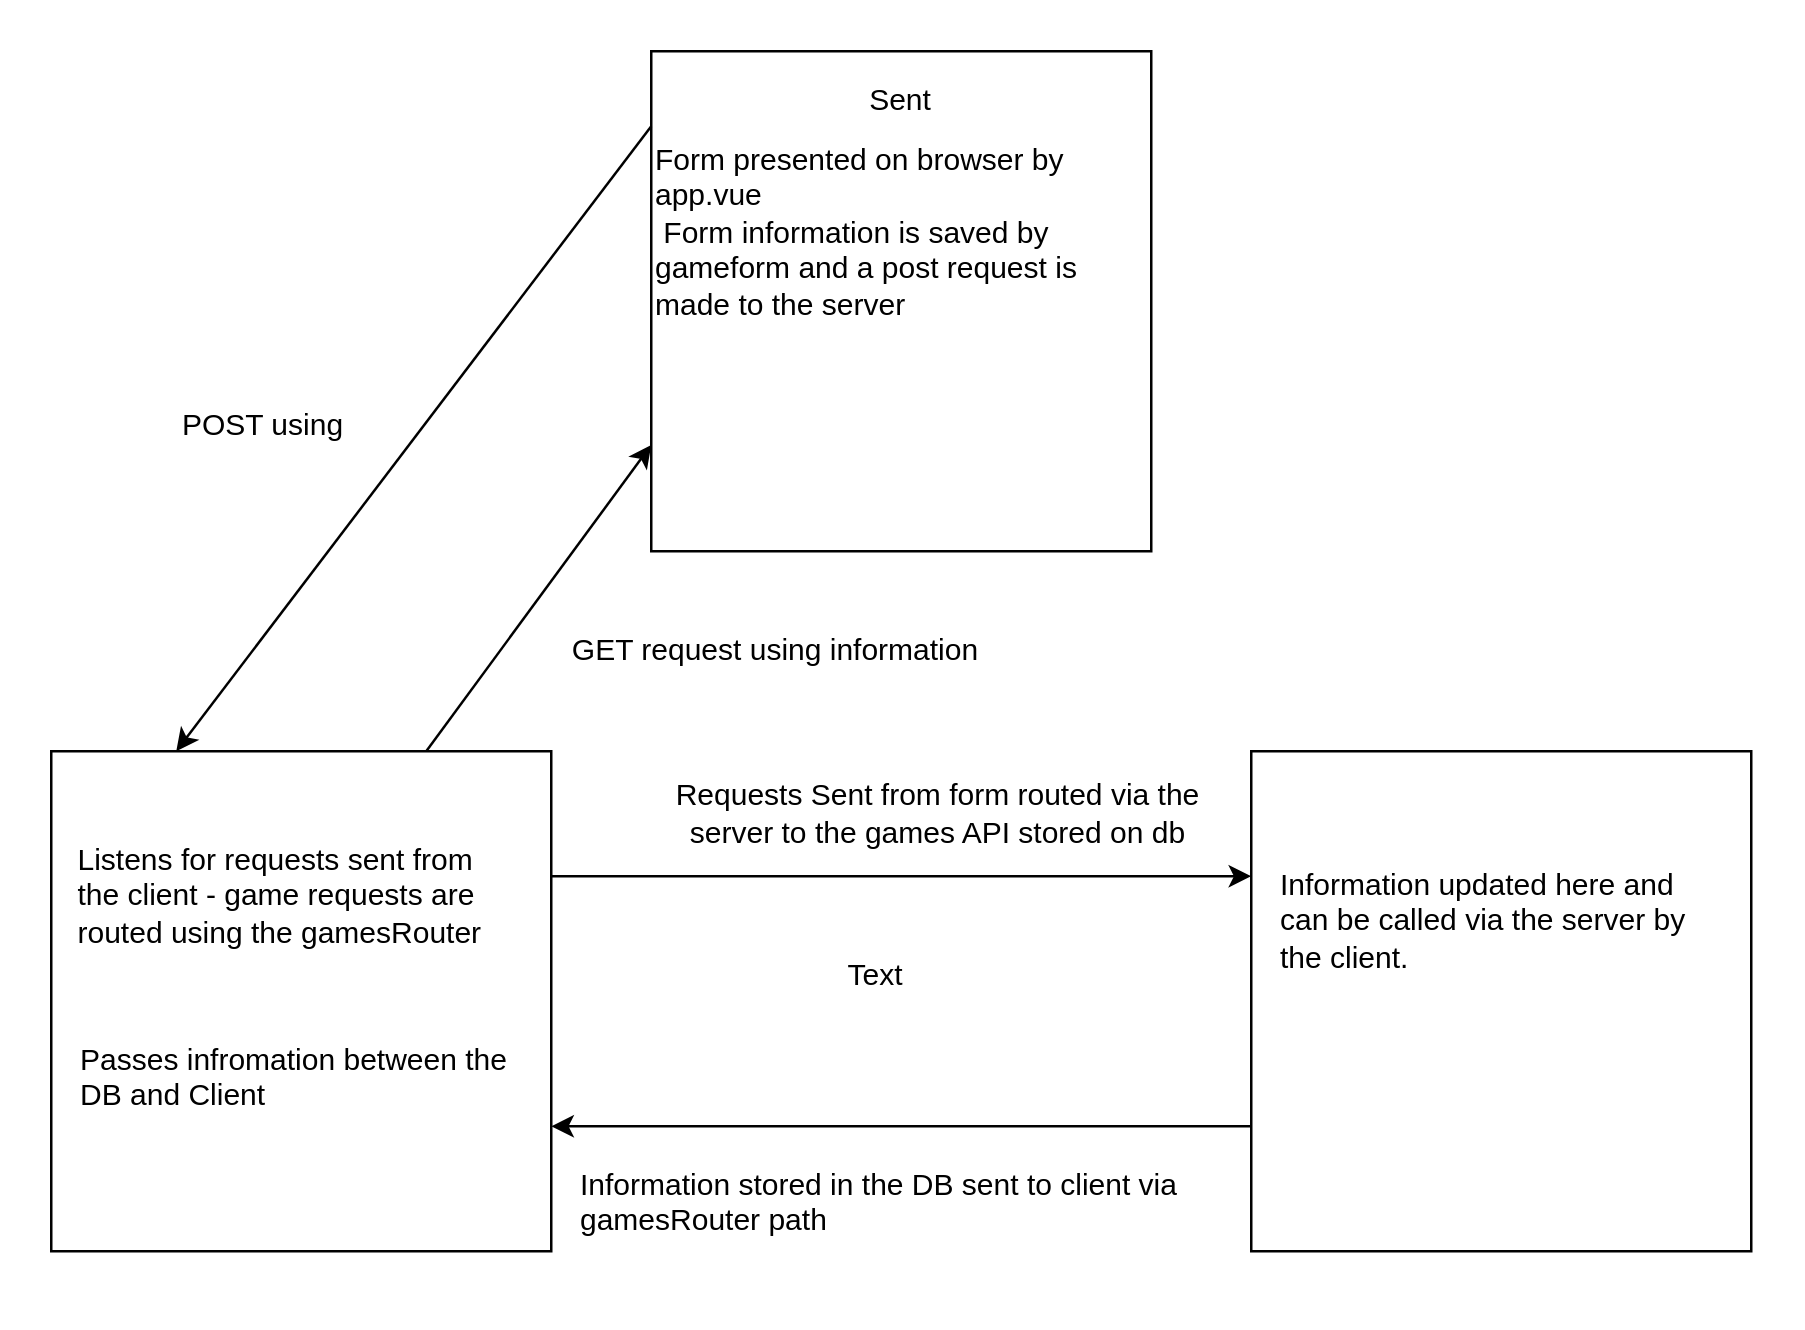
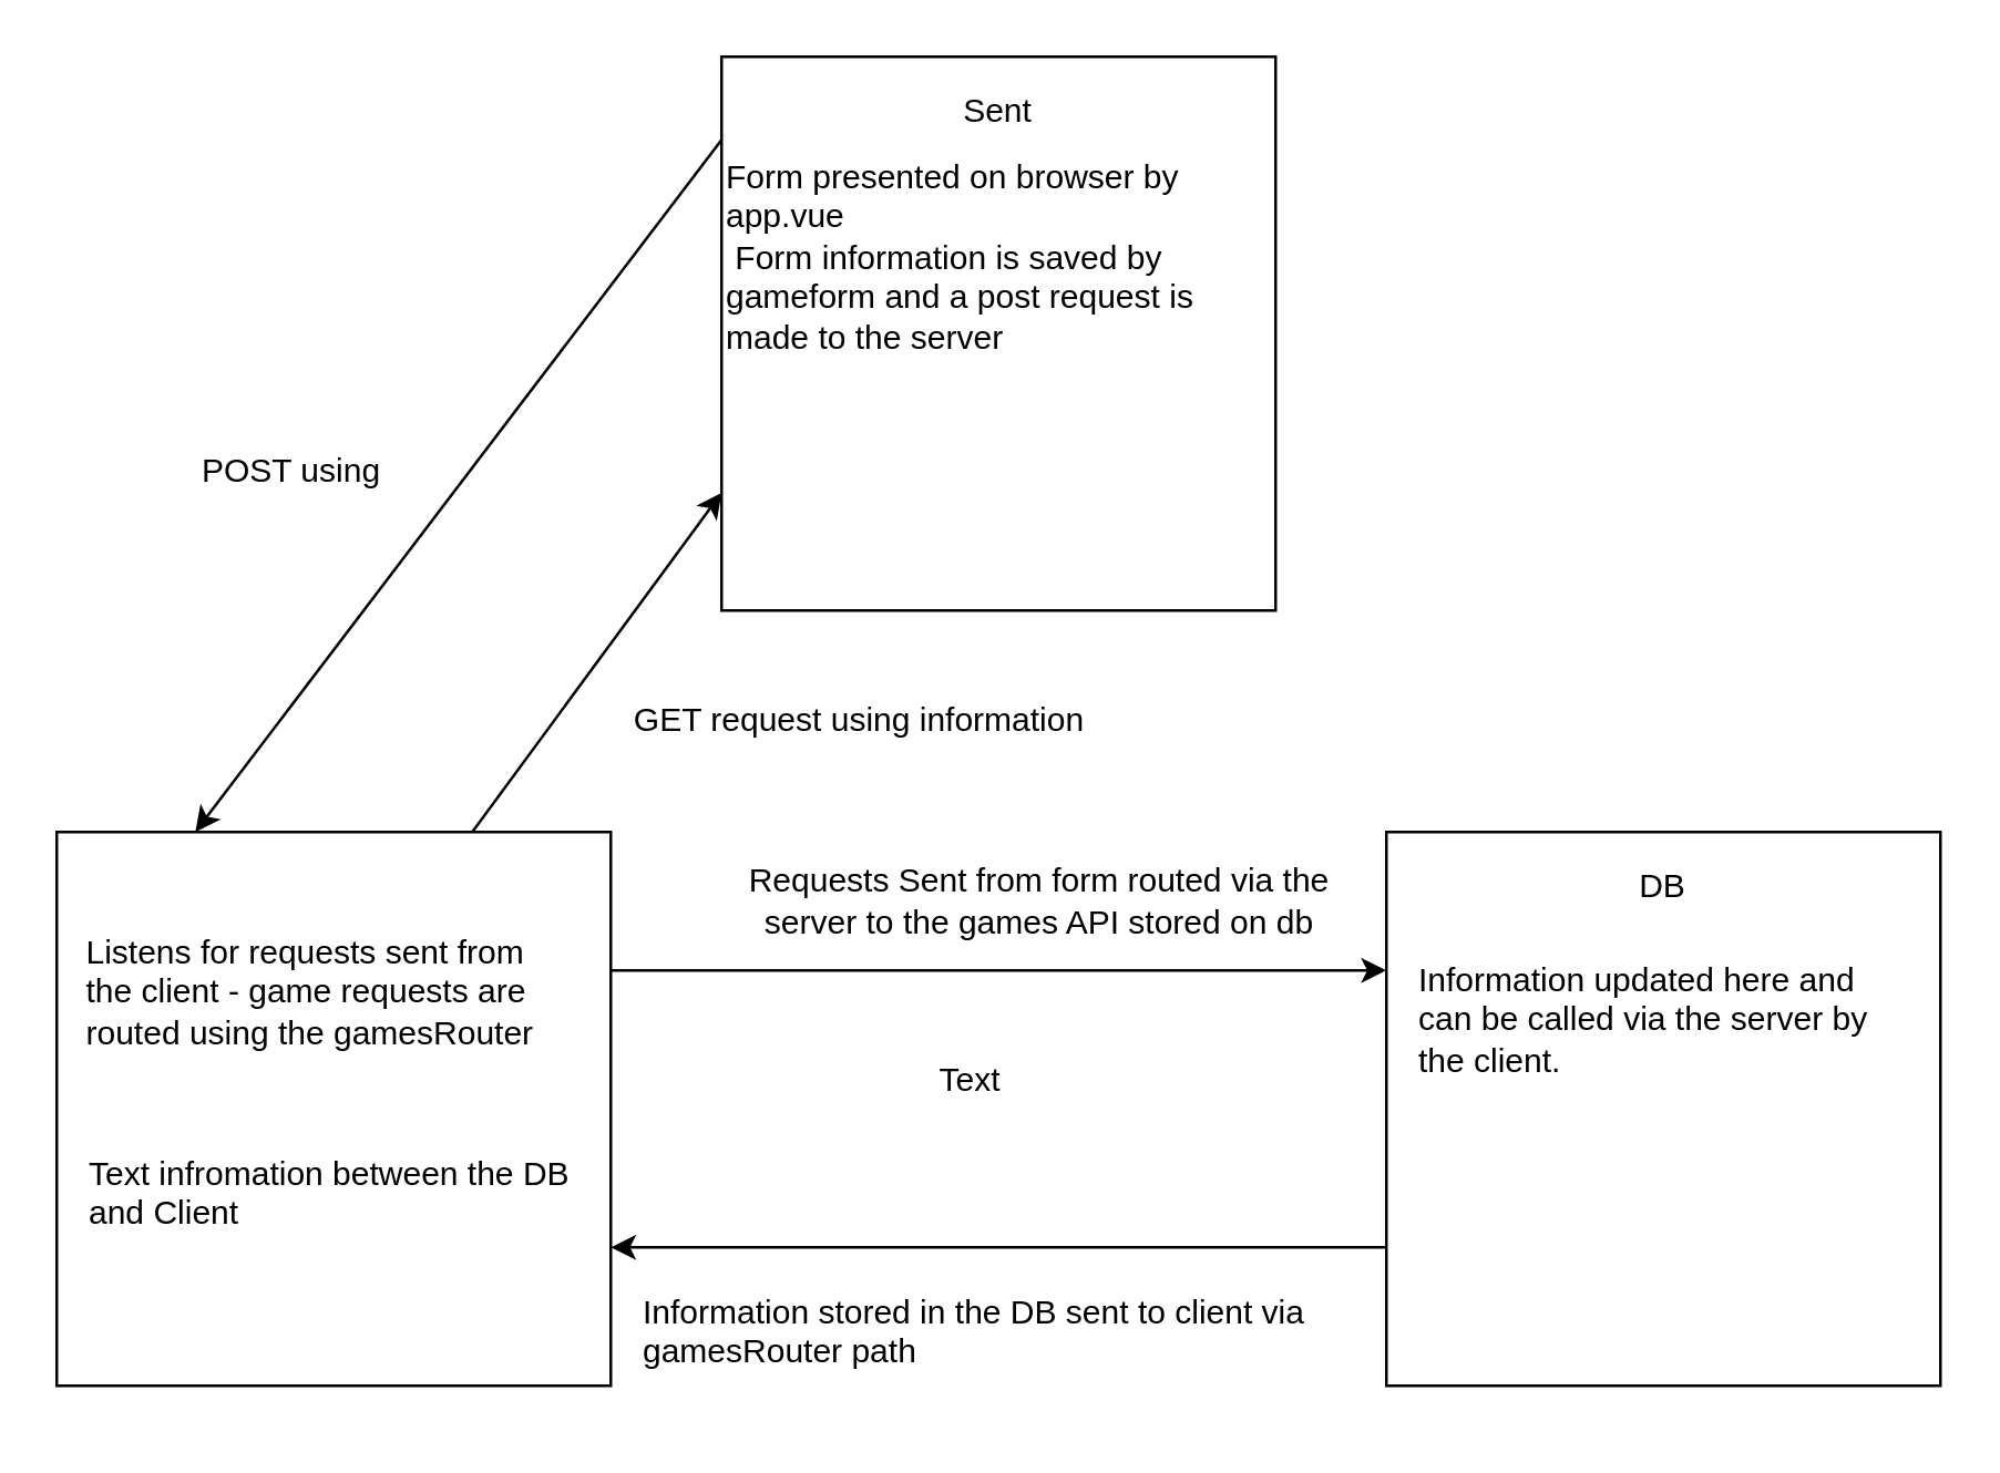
  <mxCell id="0" />
  <mxCell id="1" parent="0" />
  <mxCell id="2" value="" style="rounded=0;whiteSpace=wrap;html=1;" parent="1" vertex="1"><mxGeometry x="260" y="20" width="200" height="200" as="geometry" /></mxCell>
  <mxCell id="3" value="Sent" style="text;html=1;strokeColor=none;fillColor=none;align=center;verticalAlign=middle;whiteSpace=wrap;rounded=0;" parent="1" vertex="1"><mxGeometry x="340" y="30" width="40" height="20" as="geometry" /></mxCell>
  <mxCell id="4" value="" style="rounded=0;whiteSpace=wrap;html=1;" parent="1" vertex="1"><mxGeometry x="20" y="300" width="200" height="200" as="geometry" /></mxCell>
  <mxCell id="5" value="" style="rounded=0;whiteSpace=wrap;html=1;" parent="1" vertex="1"><mxGeometry x="500" y="300" width="200" height="200" as="geometry" /></mxCell>
+ <mxCell id="6" value="DB" style="text;html=1;strokeColor=none;fillColor=none;align=center;verticalAlign=middle;whiteSpace=wrap;rounded=0;" parent="1" vertex="1"><mxGeometry x="580" y="310" width="40" height="20" as="geometry" /></mxCell>
  <mxCell id="7" value="Form presented on browser by app.vue&lt;br&gt;&amp;nbsp;Form information is saved by gameform and a post request is made to the server" style="text;html=1;strokeColor=none;fillColor=none;align=left;verticalAlign=top;whiteSpace=wrap;rounded=0;" parent="1" vertex="1"><mxGeometry x="260" y="50" width="200" height="170" as="geometry" /></mxCell>
  <mxCell id="8" value="" style="endArrow=classic;html=1;exitX=0;exitY=0;exitDx=0;exitDy=0;entryX=0.25;entryY=0;entryDx=0;entryDy=0;" parent="1" source="7" target="4" edge="1"><mxGeometry width="50" height="50" relative="1" as="geometry"><mxPoint x="330" y="420" as="sourcePoint" /><mxPoint x="380" y="370" as="targetPoint" /></mxGeometry></mxCell>
  <mxCell id="9" value="POST using" style="text;html=1;strokeColor=none;fillColor=none;align=center;verticalAlign=middle;whiteSpace=wrap;rounded=0;" parent="1" vertex="1"><mxGeometry x="50" y="160" width="110" height="20" as="geometry" /></mxCell>
  <mxCell id="10" value="&lt;div style=&quot;text-align: left&quot;&gt;&lt;span&gt;Listens for requests sent from the client - game requests are routed using the gamesRouter&lt;/span&gt;&lt;/div&gt;&lt;br&gt;&lt;div style=&quot;text-align: left&quot;&gt;&lt;br&gt;&lt;/div&gt;&lt;br&gt;&lt;div style=&quot;text-align: left&quot;&gt;&lt;br&gt;&lt;/div&gt;" style="text;html=1;strokeColor=none;fillColor=none;align=center;verticalAlign=top;whiteSpace=wrap;rounded=0;" parent="1" vertex="1"><mxGeometry x="30" y="330" width="180" height="150" as="geometry" /></mxCell>
  <mxCell id="11" value="" style="endArrow=classic;html=1;exitX=1;exitY=0.25;exitDx=0;exitDy=0;entryX=0;entryY=0.25;entryDx=0;entryDy=0;" parent="1" source="4" target="5" edge="1"><mxGeometry width="50" height="50" relative="1" as="geometry"><mxPoint x="330" y="380" as="sourcePoint" /><mxPoint x="380" y="330" as="targetPoint" /></mxGeometry></mxCell>
  <mxCell id="12" value="Requests Sent from form routed via the server to the games API stored on db" style="text;html=1;strokeColor=none;fillColor=none;align=center;verticalAlign=middle;whiteSpace=wrap;rounded=0;" parent="1" vertex="1"><mxGeometry x="260" y="300" width="230" height="50" as="geometry" /></mxCell>
  <mxCell id="13" value="Information updated here and&amp;nbsp; can be called via the server by the client." style="text;html=1;strokeColor=none;fillColor=none;align=left;verticalAlign=top;whiteSpace=wrap;rounded=0;" parent="1" vertex="1"><mxGeometry x="510" y="340" width="180" height="60" as="geometry" /></mxCell>
  <mxCell id="14" value="" style="endArrow=classic;html=1;exitX=0;exitY=0.75;exitDx=0;exitDy=0;entryX=1;entryY=0.75;entryDx=0;entryDy=0;" parent="1" source="5" target="4" edge="1"><mxGeometry width="50" height="50" relative="1" as="geometry"><mxPoint x="330" y="370" as="sourcePoint" /><mxPoint x="380" y="320" as="targetPoint" /></mxGeometry></mxCell>
  <mxCell id="15" value="Information stored in the DB sent to client via gamesRouter path&amp;nbsp;" style="text;html=1;strokeColor=none;fillColor=none;align=left;verticalAlign=top;whiteSpace=wrap;rounded=0;" parent="1" vertex="1"><mxGeometry x="230" y="460" width="250" height="50" as="geometry" /></mxCell>
- <mxCell id="16" value="Passes infromation between the DB and Client" style="text;html=1;strokeColor=none;fillColor=none;align=left;verticalAlign=top;whiteSpace=wrap;rounded=0;" parent="1" vertex="1"><mxGeometry x="30" y="410" width="180" height="40" as="geometry" /></mxCell>
+ <mxCell id="16" value="Text infromation between the DB and Client" style="text;html=1;strokeColor=none;fillColor=none;align=left;verticalAlign=top;whiteSpace=wrap;rounded=0;" parent="1" vertex="1"><mxGeometry x="30" y="410" width="180" height="40" as="geometry" /></mxCell>
  <mxCell id="17" value="" style="endArrow=classic;html=1;exitX=0.75;exitY=0;exitDx=0;exitDy=0;entryX=0;entryY=0.75;entryDx=0;entryDy=0;" parent="1" source="4" target="7" edge="1"><mxGeometry width="50" height="50" relative="1" as="geometry"><mxPoint x="330" y="310" as="sourcePoint" /><mxPoint x="380" y="260" as="targetPoint" /></mxGeometry></mxCell>
  <mxCell id="18" value="GET request using information" style="text;html=1;strokeColor=none;fillColor=none;align=center;verticalAlign=middle;whiteSpace=wrap;rounded=0;" parent="1" vertex="1"><mxGeometry x="210" y="250" width="200" height="20" as="geometry" /></mxCell>
  <mxCell id="19" value="Text" style="text;html=1;strokeColor=none;fillColor=none;align=center;verticalAlign=middle;whiteSpace=wrap;rounded=0;" vertex="1" parent="1"><mxGeometry x="330" y="380" width="40" height="20" as="geometry" /></mxCell>
